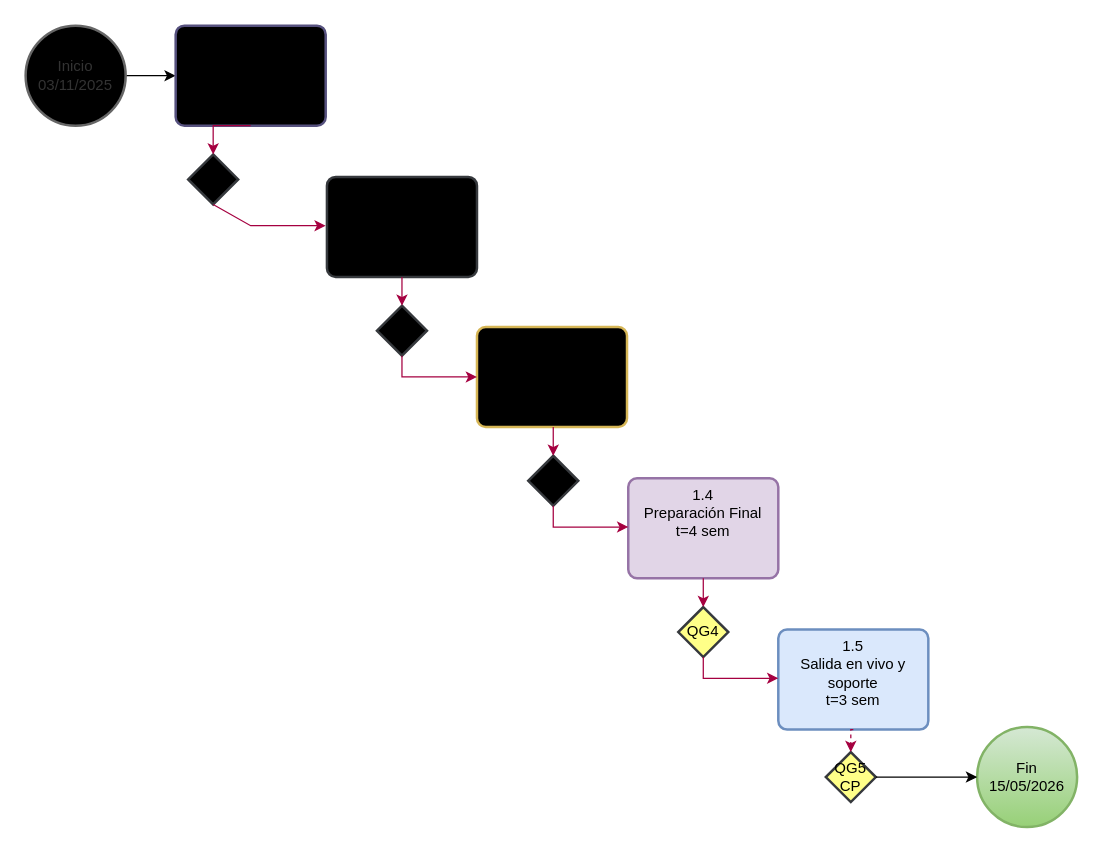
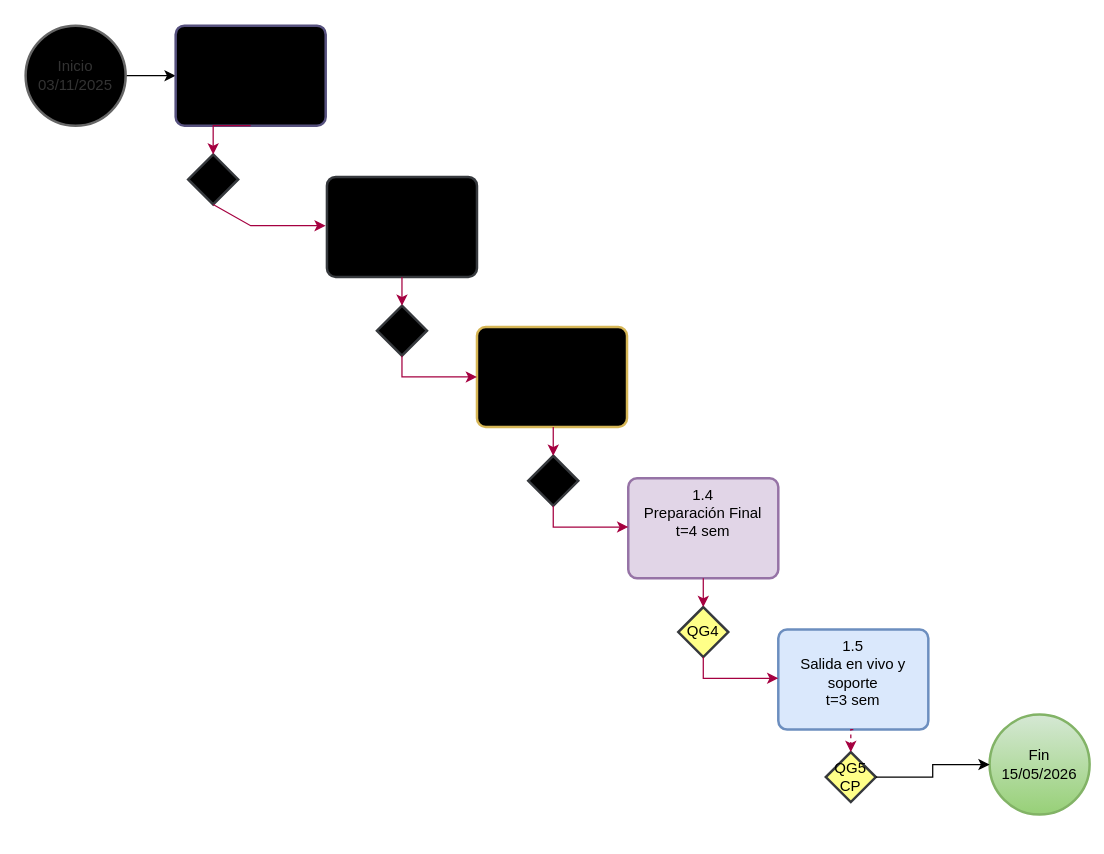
  <mxCell id="0" />
  <mxCell id="1" parent="0" />
  <mxCell id="2" value="" style="edgeStyle=orthogonalEdgeStyle;rounded=0;orthogonalLoop=1;jettySize=auto;html=1;" parent="1" source="3" target="4" edge="1"><mxGeometry relative="1" as="geometry" /></mxCell>
  <mxCell id="3" value="Inicio&lt;div&gt;03/11/2025&lt;/div&gt;" style="strokeWidth=2;html=1;shape=mxgraph.flowchart.start_2;whiteSpace=wrap;fillColor=#000000;fontColor=#333333;strokeColor=#666666;" parent="1" vertex="1"><mxGeometry x="20" y="20" width="80" height="80" as="geometry" /></mxCell>
  <mxCell id="4" value="1.1&lt;div&gt;Preparación Inicial&lt;div&gt;t=2 sem&lt;/div&gt;&lt;/div&gt;" style="rounded=1;whiteSpace=wrap;html=1;absoluteArcSize=1;arcSize=14;strokeWidth=2;align=center;verticalAlign=top;fillColor=#000000;strokeColor=#56517e;" parent="1" vertex="1"><mxGeometry x="140" y="20" width="120" height="80" as="geometry" /></mxCell>
  <mxCell id="5" value="" style="edgeStyle=orthogonalEdgeStyle;rounded=0;orthogonalLoop=1;jettySize=auto;html=1;" parent="1" edge="1"><mxGeometry relative="1" as="geometry"><mxPoint x="430" y="210" as="sourcePoint" /></mxGeometry></mxCell>
  <mxCell id="6" value="" style="edgeStyle=orthogonalEdgeStyle;rounded=0;orthogonalLoop=1;jettySize=auto;html=1;" parent="1" edge="1"><mxGeometry relative="1" as="geometry"><mxPoint x="430" y="210" as="sourcePoint" /></mxGeometry></mxCell>
  <mxCell id="7" value="QG1" style="strokeWidth=2;html=1;shape=mxgraph.flowchart.decision;whiteSpace=wrap;fillColor=#000000;strokeColor=#36393d;" parent="1" vertex="1"><mxGeometry x="150" y="123" width="40" height="40" as="geometry" /></mxCell>
  <mxCell id="8" value="" style="endArrow=classic;html=1;rounded=0;entryX=0;entryY=0.5;entryDx=0;entryDy=0;exitX=0.5;exitY=1;exitDx=0;exitDy=0;exitPerimeter=0;fillColor=#d80073;strokeColor=#A50040;" parent="1" source="7" edge="1"><mxGeometry width="50" height="50" relative="1" as="geometry"><mxPoint x="70" y="270" as="sourcePoint" /><mxPoint x="260" y="180" as="targetPoint" /><Array as="points"><mxPoint x="200" y="180" /></Array></mxGeometry></mxCell>
  <mxCell id="9" value="1.2&lt;div&gt;Diseño&lt;div&gt;t=4 sem&lt;/div&gt;&lt;/div&gt;" style="rounded=1;whiteSpace=wrap;html=1;absoluteArcSize=1;arcSize=14;strokeWidth=2;align=center;verticalAlign=top;fillColor=#000000;strokeColor=#36393d;" parent="1" vertex="1"><mxGeometry x="261" y="141" width="120" height="80" as="geometry" /></mxCell>
  <mxCell id="10" value="1.3&lt;div&gt;Construcción y pruebas&lt;div&gt;t=11 sem&lt;/div&gt;&lt;/div&gt;" style="rounded=1;whiteSpace=wrap;html=1;absoluteArcSize=1;arcSize=14;strokeWidth=2;align=center;verticalAlign=top;fillColor=#000000;strokeColor=#d6b656;" parent="1" vertex="1"><mxGeometry x="381" y="261" width="120" height="80" as="geometry" /></mxCell>
  <mxCell id="11" value="1.4&lt;div&gt;Preparación Final&lt;div&gt;t=4 sem&lt;/div&gt;&lt;/div&gt;" style="rounded=1;whiteSpace=wrap;html=1;absoluteArcSize=1;arcSize=14;strokeWidth=2;align=center;verticalAlign=top;fillColor=#e1d5e7;strokeColor=#9673a6;" parent="1" vertex="1"><mxGeometry x="502" y="382" width="120" height="80" as="geometry" /></mxCell>
  <mxCell id="12" value="" style="edgeStyle=orthogonalEdgeStyle;rounded=0;orthogonalLoop=1;jettySize=auto;html=1;exitX=0.5;exitY=1;exitDx=0;exitDy=0;entryX=0.5;entryY=0;entryDx=0;entryDy=0;entryPerimeter=0;fillColor=#d80073;strokeColor=#A50040;" parent="1" source="4" target="7" edge="1"><mxGeometry relative="1" as="geometry"><mxPoint x="140" y="260" as="sourcePoint" /><mxPoint x="180" y="260" as="targetPoint" /></mxGeometry></mxCell>
  <mxCell id="13" value="QG2" style="strokeWidth=2;html=1;shape=mxgraph.flowchart.decision;whiteSpace=wrap;fillColor=#000000;strokeColor=#36393d;" parent="1" vertex="1"><mxGeometry x="301" y="244" width="40" height="40" as="geometry" /></mxCell>
  <mxCell id="14" value="" style="endArrow=classic;html=1;rounded=0;entryX=0;entryY=0.5;entryDx=0;entryDy=0;exitX=0.5;exitY=1;exitDx=0;exitDy=0;exitPerimeter=0;fillColor=#d80073;strokeColor=#A50040;" parent="1" source="13" edge="1"><mxGeometry width="50" height="50" relative="1" as="geometry"><mxPoint x="191" y="391" as="sourcePoint" /><mxPoint x="381" y="301" as="targetPoint" /><Array as="points"><mxPoint x="321" y="301" /></Array></mxGeometry></mxCell>
  <mxCell id="15" value="" style="edgeStyle=orthogonalEdgeStyle;rounded=0;orthogonalLoop=1;jettySize=auto;html=1;exitX=0.5;exitY=1;exitDx=0;exitDy=0;entryX=0.5;entryY=0;entryDx=0;entryDy=0;entryPerimeter=0;fillColor=#d80073;strokeColor=#A50040;" parent="1" target="13" edge="1"><mxGeometry relative="1" as="geometry"><mxPoint x="321" y="221" as="sourcePoint" /><mxPoint x="301" y="381" as="targetPoint" /></mxGeometry></mxCell>
  <mxCell id="16" value="QG3" style="strokeWidth=2;html=1;shape=mxgraph.flowchart.decision;whiteSpace=wrap;fillColor=#000000;strokeColor=#36393d;" parent="1" vertex="1"><mxGeometry x="422" y="364" width="40" height="40" as="geometry" /></mxCell>
  <mxCell id="17" value="" style="endArrow=classic;html=1;rounded=0;entryX=0;entryY=0.5;entryDx=0;entryDy=0;exitX=0.5;exitY=1;exitDx=0;exitDy=0;exitPerimeter=0;fillColor=#d80073;strokeColor=#A50040;" parent="1" source="16" edge="1"><mxGeometry width="50" height="50" relative="1" as="geometry"><mxPoint x="312" y="511" as="sourcePoint" /><mxPoint x="502" y="421" as="targetPoint" /><Array as="points"><mxPoint x="442" y="421" /></Array></mxGeometry></mxCell>
  <mxCell id="18" value="" style="edgeStyle=orthogonalEdgeStyle;rounded=0;orthogonalLoop=1;jettySize=auto;html=1;exitX=0.5;exitY=1;exitDx=0;exitDy=0;entryX=0.5;entryY=0;entryDx=0;entryDy=0;entryPerimeter=0;fillColor=#d80073;strokeColor=#A50040;" parent="1" target="16" edge="1"><mxGeometry relative="1" as="geometry"><mxPoint x="442" y="341" as="sourcePoint" /><mxPoint x="422" y="501" as="targetPoint" /></mxGeometry></mxCell>
  <mxCell id="19" value="1.5&lt;div&gt;Salida en vivo y soporte&lt;div&gt;t=3 sem&lt;/div&gt;&lt;/div&gt;" style="rounded=1;whiteSpace=wrap;html=1;absoluteArcSize=1;arcSize=14;strokeWidth=2;align=center;verticalAlign=top;fillColor=#dae8fc;strokeColor=#6c8ebf;" parent="1" vertex="1"><mxGeometry x="622" y="503" width="120" height="80" as="geometry" /></mxCell>
  <mxCell id="20" value="QG4" style="strokeWidth=2;html=1;shape=mxgraph.flowchart.decision;whiteSpace=wrap;fillColor=#ffff88;strokeColor=#36393d;" parent="1" vertex="1"><mxGeometry x="542" y="485" width="40" height="40" as="geometry" /></mxCell>
  <mxCell id="21" value="" style="endArrow=classic;html=1;rounded=0;entryX=0;entryY=0.5;entryDx=0;entryDy=0;exitX=0.5;exitY=1;exitDx=0;exitDy=0;exitPerimeter=0;fillColor=#d80073;strokeColor=#A50040;" parent="1" source="20" edge="1"><mxGeometry width="50" height="50" relative="1" as="geometry"><mxPoint x="432" y="632" as="sourcePoint" /><mxPoint x="622" y="542" as="targetPoint" /><Array as="points"><mxPoint x="562" y="542" /></Array></mxGeometry></mxCell>
  <mxCell id="22" value="" style="edgeStyle=orthogonalEdgeStyle;rounded=0;orthogonalLoop=1;jettySize=auto;html=1;exitX=0.5;exitY=1;exitDx=0;exitDy=0;entryX=0.5;entryY=0;entryDx=0;entryDy=0;entryPerimeter=0;fillColor=#d80073;strokeColor=#A50040;" parent="1" target="20" edge="1"><mxGeometry relative="1" as="geometry"><mxPoint x="562" y="462" as="sourcePoint" /><mxPoint x="542" y="622" as="targetPoint" /></mxGeometry></mxCell>
  <mxCell id="23" value="QG5&lt;div&gt;CP&lt;/div&gt;" style="strokeWidth=2;html=1;shape=mxgraph.flowchart.decision;whiteSpace=wrap;fillColor=#ffff88;strokeColor=#36393d;" parent="1" vertex="1"><mxGeometry x="660" y="601" width="40" height="40" as="geometry" /></mxCell>
  <mxCell id="24" value="" style="edgeStyle=orthogonalEdgeStyle;rounded=0;orthogonalLoop=1;jettySize=auto;html=1;exitX=0.5;exitY=1;exitDx=0;exitDy=0;entryX=0.5;entryY=0;entryDx=0;entryDy=0;entryPerimeter=0;fillColor=#d80073;strokeColor=#A50040;dashed=1;" parent="1" source="19" target="23" edge="1"><mxGeometry relative="1" as="geometry"><mxPoint x="769" y="531" as="sourcePoint" /><mxPoint x="769" y="554" as="targetPoint" /></mxGeometry></mxCell>
- <mxCell id="25" value="&lt;div&gt;Fin&lt;/div&gt;&lt;div&gt;15/05/2026&lt;/div&gt;" style="strokeWidth=2;html=1;shape=mxgraph.flowchart.start_2;whiteSpace=wrap;fillColor=#d5e8d4;strokeColor=#82b366;gradientColor=#97d077;" parent="1" vertex="1"><mxGeometry x="781" y="581" width="80" height="80" as="geometry" /></mxCell>
+ <mxCell id="25" value="&lt;div&gt;Fin&lt;/div&gt;&lt;div&gt;15/05/2026&lt;/div&gt;" style="strokeWidth=2;html=1;shape=mxgraph.flowchart.start_2;whiteSpace=wrap;fillColor=#d5e8d4;strokeColor=#82b366;gradientColor=#97d077;" parent="1" vertex="1"><mxGeometry x="791" y="571" width="80" height="80" as="geometry" /></mxCell>
  <mxCell id="26" value="" style="edgeStyle=orthogonalEdgeStyle;rounded=0;orthogonalLoop=1;jettySize=auto;html=1;exitX=1;exitY=0.5;exitDx=0;exitDy=0;entryX=0;entryY=0.5;entryDx=0;entryDy=0;entryPerimeter=0;exitPerimeter=0;" parent="1" source="23" target="25" edge="1"><mxGeometry relative="1" as="geometry"><mxPoint x="705" y="620" as="sourcePoint" /><mxPoint x="744" y="620" as="targetPoint" /></mxGeometry></mxCell>
